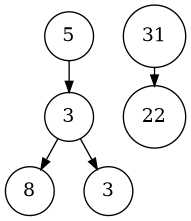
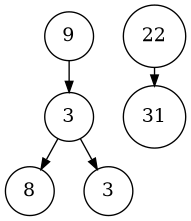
  digraph {
    nodesep=0.3
    ranksep=0.2
    node [shape=circle]
    edge [arrowsize=0.8 side=left]
-   n1 [label=5]
+   n1 [label=9]
    n2 [label=3]
    n3 [label=8]
    n4 [label=3]
    n5 [label=31]
    n6 [label=22]
    n1 -> n2
    n2 -> n3
    n2 -> n4 [side=right]
-   n5 -> n6 [side=right]
+   n6 -> n5 [side=right]
  }
